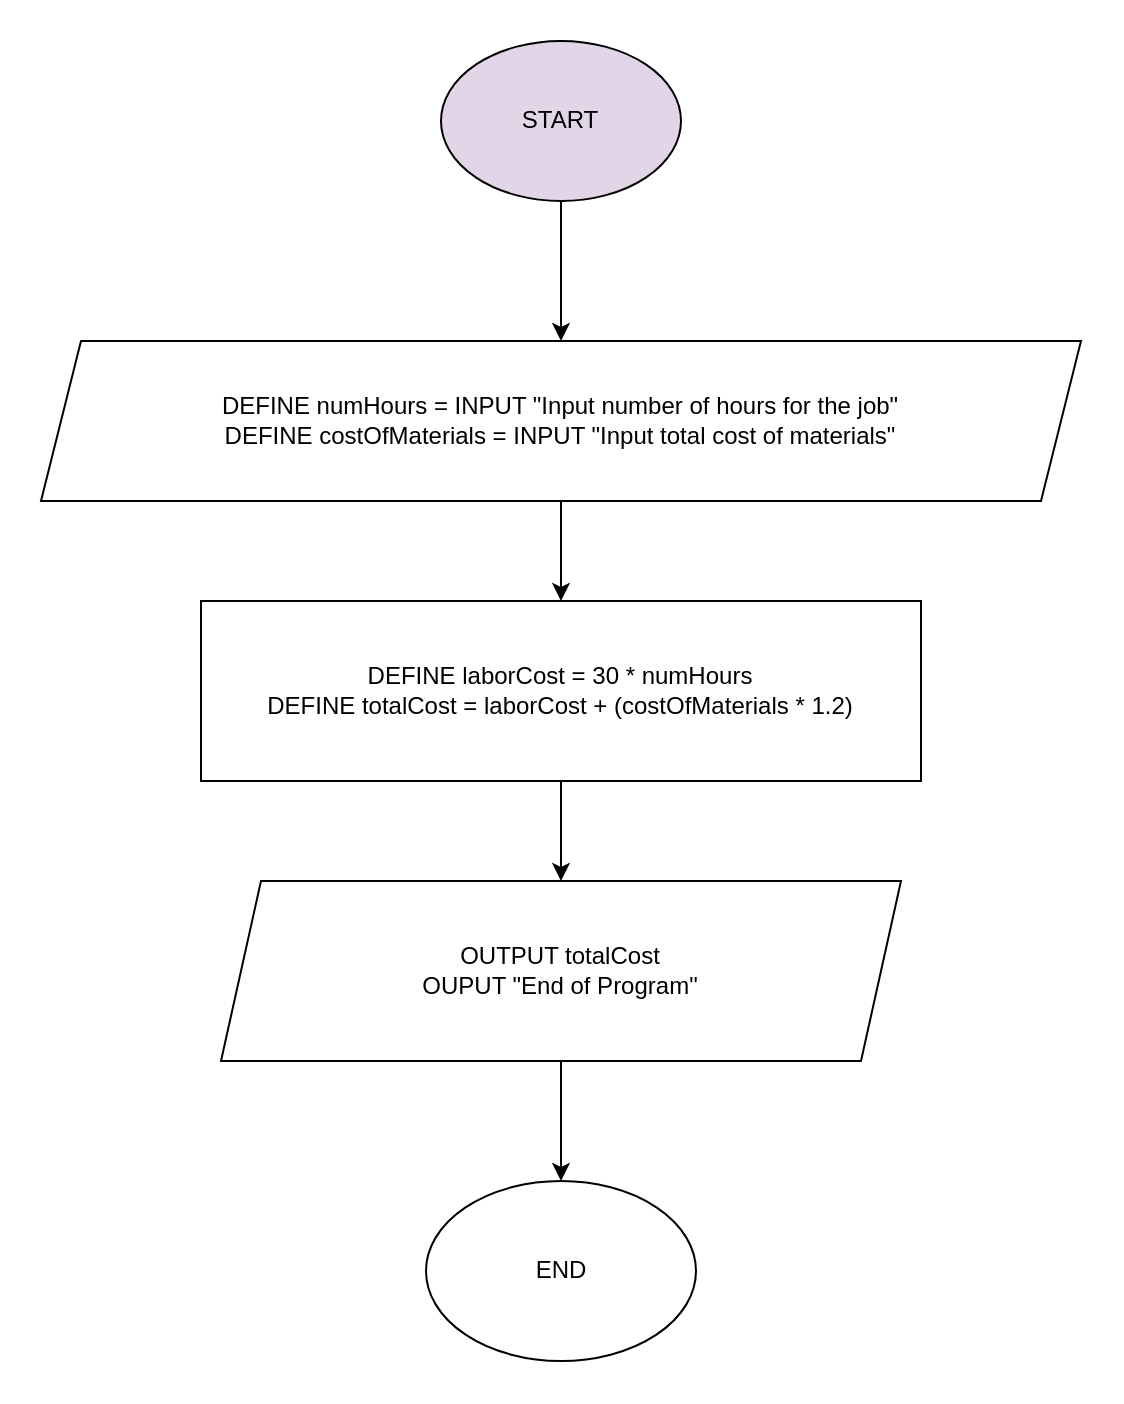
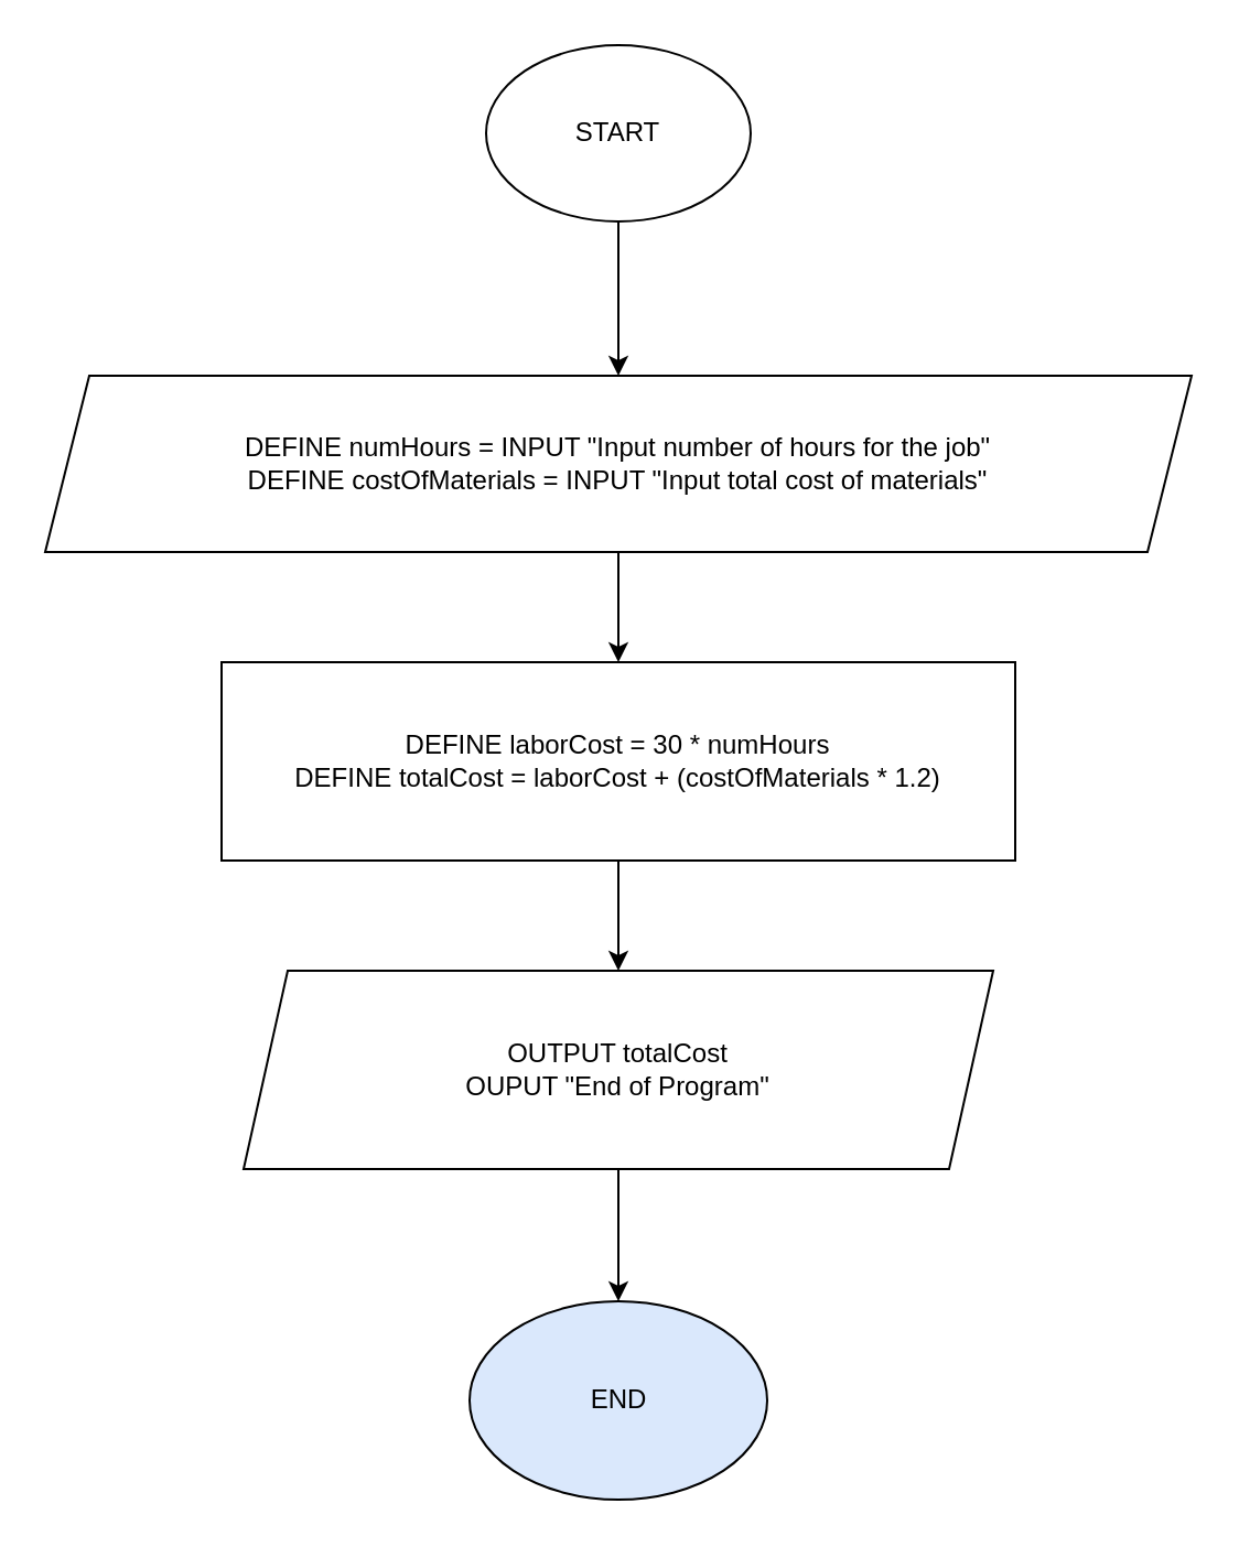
  <mxCell id="0" />
  <mxCell id="1" parent="0" />
- <mxCell id="2" value="START" style="ellipse;whiteSpace=wrap;html=1;fillColor=#e1d5e7;" vertex="1" parent="1"><mxGeometry x="220" y="20" width="120" height="80" as="geometry" /></mxCell>
+ <mxCell id="2" value="START" style="ellipse;whiteSpace=wrap;html=1;" vertex="1" parent="1"><mxGeometry x="220" y="20" width="120" height="80" as="geometry" /></mxCell>
  <mxCell id="3" value="DEFINE numHours = INPUT &quot;Input number of hours for the job&quot;&lt;div&gt;DEFINE costOfMaterials = INPUT &quot;Input total cost of materials&quot;&lt;/div&gt;" style="shape=parallelogram;perimeter=parallelogramPerimeter;whiteSpace=wrap;html=1;fixedSize=1;" vertex="1" parent="1"><mxGeometry x="20" y="170" width="520" height="80" as="geometry" /></mxCell>
  <mxCell id="4" value="" style="edgeStyle=orthogonalEdgeStyle;rounded=0;orthogonalLoop=1;jettySize=auto;html=1;" edge="1" parent="1" source="2" target="3"><mxGeometry relative="1" as="geometry" /></mxCell>
  <mxCell id="5" value="DEFINE laborCost = 30 * numHours&lt;div&gt;DEFINE totalCost = laborCost + (costOfMaterials * 1.2)&lt;/div&gt;" style="rounded=0;whiteSpace=wrap;html=1;" vertex="1" parent="1"><mxGeometry x="100" y="300" width="360" height="90" as="geometry" /></mxCell>
  <mxCell id="6" value="" style="edgeStyle=orthogonalEdgeStyle;rounded=0;orthogonalLoop=1;jettySize=auto;html=1;" edge="1" parent="1" source="3" target="5"><mxGeometry relative="1" as="geometry" /></mxCell>
  <mxCell id="7" value="OUTPUT totalCost&lt;div&gt;OUPUT &quot;End of Program&quot;&lt;/div&gt;" style="shape=parallelogram;perimeter=parallelogramPerimeter;whiteSpace=wrap;html=1;fixedSize=1;" vertex="1" parent="1"><mxGeometry x="110" y="440" width="340" height="90" as="geometry" /></mxCell>
  <mxCell id="8" value="" style="edgeStyle=orthogonalEdgeStyle;rounded=0;orthogonalLoop=1;jettySize=auto;html=1;" edge="1" parent="1" source="5" target="7"><mxGeometry relative="1" as="geometry" /></mxCell>
- <mxCell id="9" value="END" style="ellipse;whiteSpace=wrap;html=1;" vertex="1" parent="1"><mxGeometry x="212.5" y="590" width="135" height="90" as="geometry" /></mxCell>
+ <mxCell id="9" value="END" style="ellipse;whiteSpace=wrap;html=1;fillColor=#dae8fc;" vertex="1" parent="1"><mxGeometry x="212.5" y="590" width="135" height="90" as="geometry" /></mxCell>
  <mxCell id="10" value="" style="edgeStyle=orthogonalEdgeStyle;rounded=0;orthogonalLoop=1;jettySize=auto;html=1;" edge="1" parent="1" source="7" target="9"><mxGeometry relative="1" as="geometry" /></mxCell>
